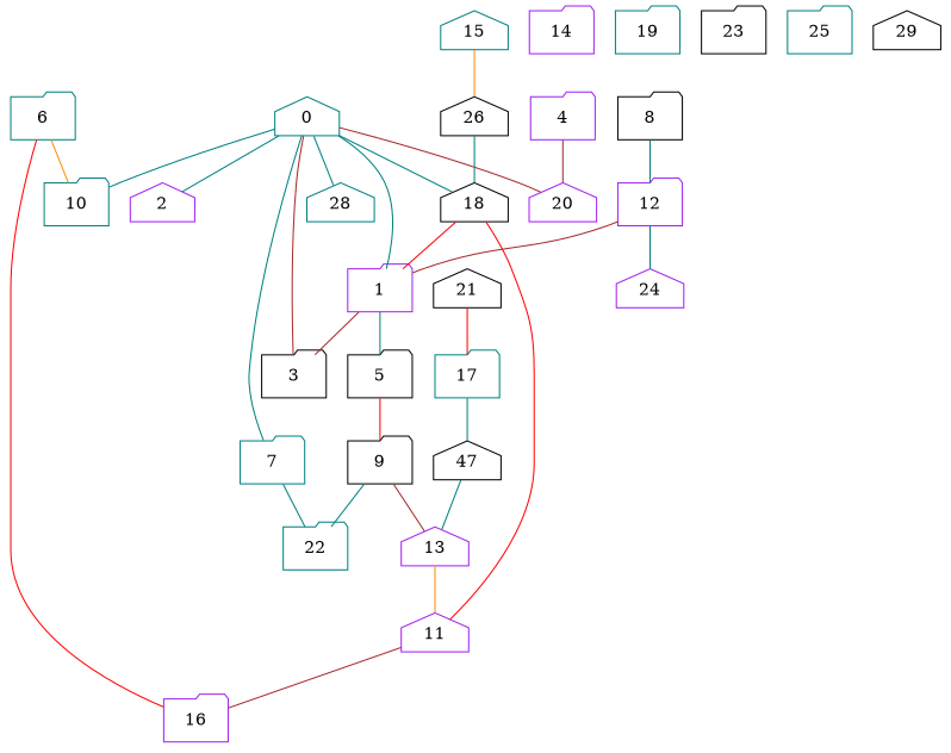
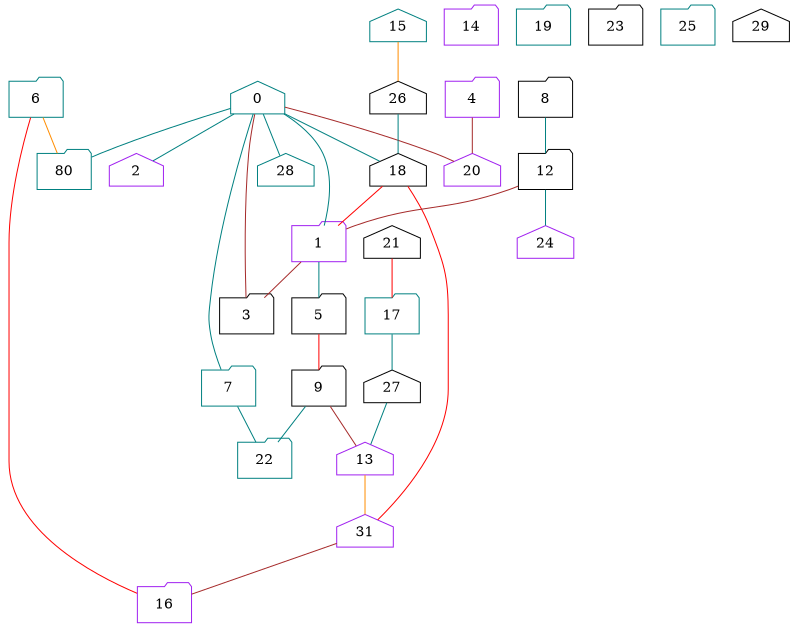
  graph {
    node [color=black shape=folder]
    edge [color=teal]
    0 [color=teal shape=house]
    1 [color=purple]
    2 [color=purple shape=house]
    3
    7 [color=teal]
-   10 [color=teal]
+   10 [color=teal label=80]
    18 [shape=house]
    20 [color=purple shape=house]
    28 [color=teal shape=house]
    5
    22 [color=teal]
-   11 [color=purple shape=house]
+   11 [color=purple shape=house label=31]
    9
    17 [color=teal]
-   27 [shape=house label=47]
+   27 [shape=house]
    4 [color=purple]
    13 [color=purple shape=house]
    6 [color=teal]
    16 [color=purple]
    8
-   12 [color=purple]
+   12
    24 [color=purple shape=house]
    14 [color=purple]
    15 [color=teal shape=house]
    26 [shape=house]
    19 [color=teal]
    21 [shape=house]
    23
    25 [color=teal]
    29 [shape=house]
    0 -- 1
    0 -- 2
    0 -- 3 [color=brown]
    0 -- 7
    0 -- 10
    0 -- 18
    0 -- 20 [color=brown]
    0 -- 28
    1 -- 3 [color=brown]
    1 -- 5
    7 -- 22
    18 -- 1 [color=red]
    18 -- 11 [color=red]
    5 -- 9 [color=red]
    11 -- 16 [color=brown]
    9 -- 22
    9 -- 13 [color=brown]
    17 -- 27
    27 -- 13
    4 -- 20 [color=brown]
    13 -- 11 [color=darkorange]
    6 -- 10 [color=darkorange]
    6 -- 16 [color=red]
    8 -- 12
    12 -- 1 [color=brown]
    12 -- 24
    15 -- 26 [color=darkorange]
    26 -- 18
    21 -- 17 [color=red]
  }
